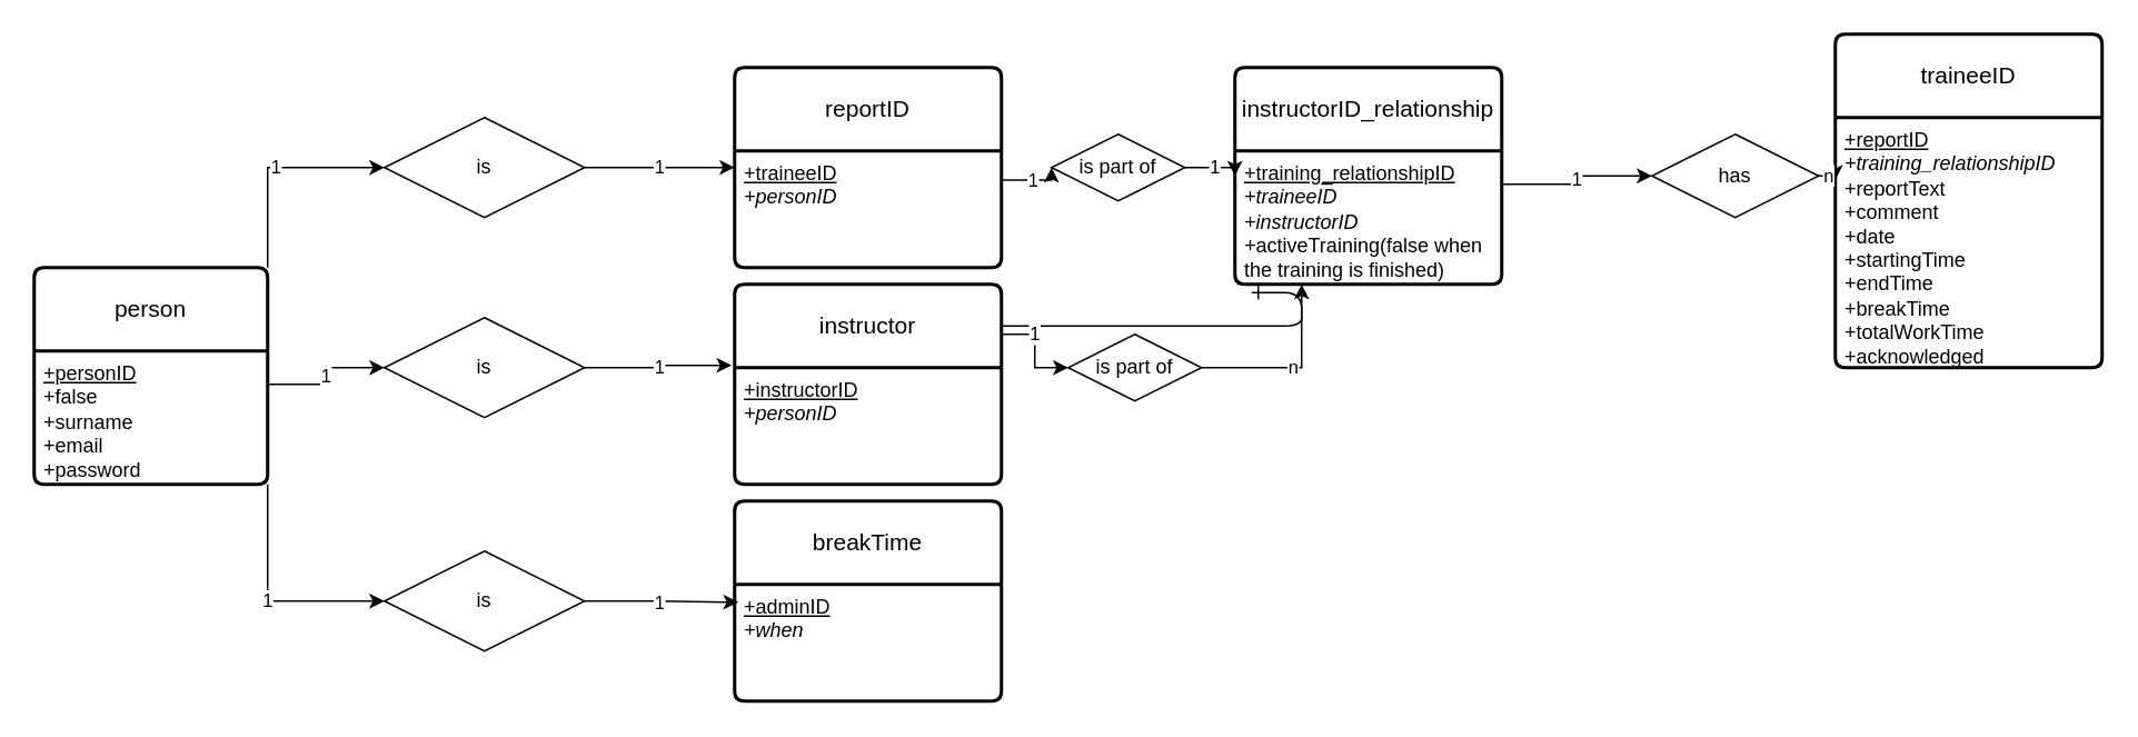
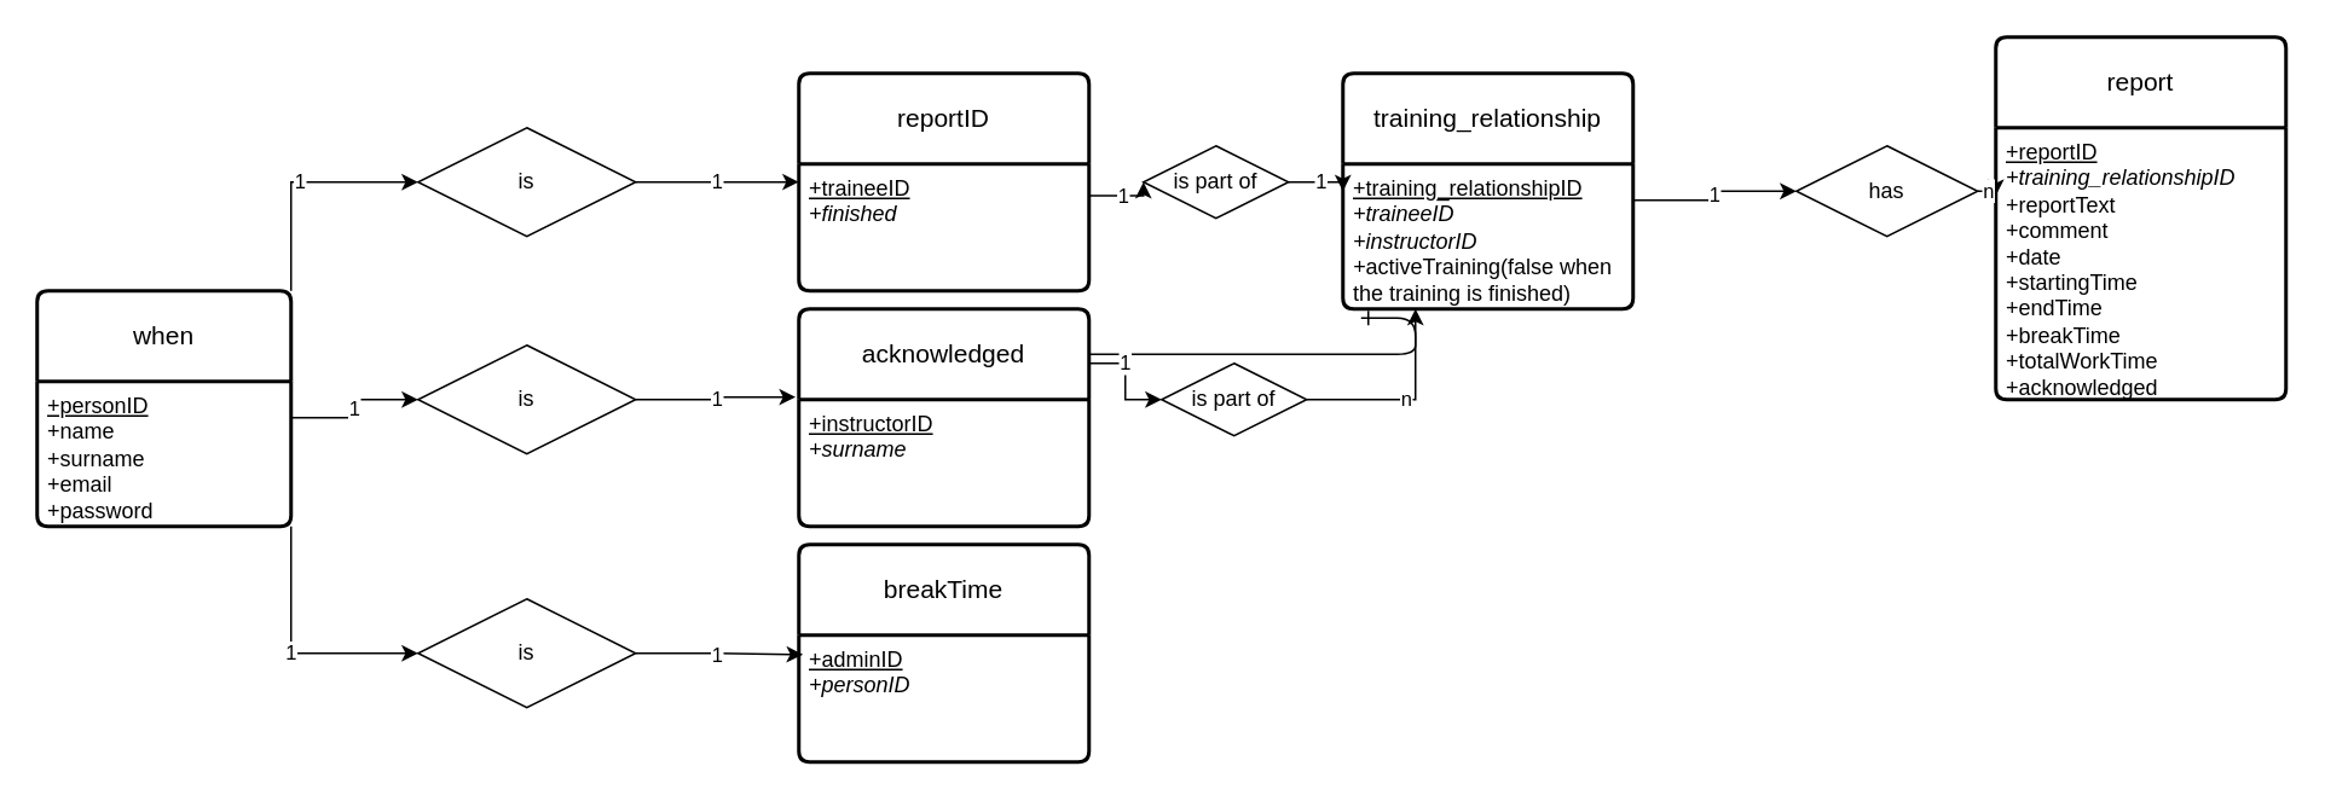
  <mxCell id="0" />
  <mxCell id="1" parent="0" />
  <mxCell id="2" value="" style="edgeStyle=entityRelationEdgeStyle;endArrow=ERzeroToMany;startArrow=ERone;endFill=1;startFill=0;" parent="1" edge="1"><mxGeometry width="100" height="100" relative="1" as="geometry"><mxPoint x="750" y="175" as="sourcePoint" /><mxPoint x="510" y="215" as="targetPoint" /></mxGeometry></mxCell>
  <mxCell id="3" value="1" style="edgeStyle=orthogonalEdgeStyle;rounded=0;orthogonalLoop=1;jettySize=auto;html=1;exitX=1;exitY=0;exitDx=0;exitDy=0;entryX=0;entryY=0.5;entryDx=0;entryDy=0;" edge="1" parent="1" source="4" target="13"><mxGeometry relative="1" as="geometry" /></mxCell>
- <mxCell id="4" value="person" style="swimlane;childLayout=stackLayout;horizontal=1;startSize=50;horizontalStack=0;rounded=1;fontSize=14;fontStyle=0;strokeWidth=2;resizeParent=0;resizeLast=1;shadow=0;dashed=0;align=center;arcSize=4;whiteSpace=wrap;html=1;" vertex="1" parent="1"><mxGeometry x="20" y="160" width="140" height="130" as="geometry" /></mxCell>
- <mxCell id="5" value="&lt;u&gt;+personID&lt;/u&gt;&lt;br&gt;+false&lt;br&gt;+surname&lt;div&gt;+email&lt;/div&gt;&lt;div&gt;+password&lt;/div&gt;" style="align=left;strokeColor=none;fillColor=none;spacingLeft=4;fontSize=12;verticalAlign=top;resizable=0;rotatable=0;part=1;html=1;" vertex="1" parent="4"><mxGeometry y="50" width="140" height="80" as="geometry" /></mxCell>
+ <mxCell id="4" value="when" style="swimlane;childLayout=stackLayout;horizontal=1;startSize=50;horizontalStack=0;rounded=1;fontSize=14;fontStyle=0;strokeWidth=2;resizeParent=0;resizeLast=1;shadow=0;dashed=0;align=center;arcSize=4;whiteSpace=wrap;html=1;" vertex="1" parent="1"><mxGeometry x="20" y="160" width="140" height="130" as="geometry" /></mxCell>
+ <mxCell id="5" value="&lt;u&gt;+personID&lt;/u&gt;&lt;br&gt;+name&lt;br&gt;+surname&lt;div&gt;+email&lt;/div&gt;&lt;div&gt;+password&lt;/div&gt;" style="align=left;strokeColor=none;fillColor=none;spacingLeft=4;fontSize=12;verticalAlign=top;resizable=0;rotatable=0;part=1;html=1;" vertex="1" parent="4"><mxGeometry y="50" width="140" height="80" as="geometry" /></mxCell>
  <mxCell id="6" value="reportID" style="swimlane;childLayout=stackLayout;horizontal=1;startSize=50;horizontalStack=0;rounded=1;fontSize=14;fontStyle=0;strokeWidth=2;resizeParent=0;resizeLast=1;shadow=0;dashed=0;align=center;arcSize=4;whiteSpace=wrap;html=1;" vertex="1" parent="1"><mxGeometry x="440" y="40" width="160" height="120" as="geometry" /></mxCell>
- <mxCell id="7" value="&lt;u&gt;+traineeID&lt;/u&gt;&lt;div&gt;&lt;i&gt;+personID&lt;/i&gt;&lt;/div&gt;" style="align=left;strokeColor=none;fillColor=none;spacingLeft=4;fontSize=12;verticalAlign=top;resizable=0;rotatable=0;part=1;html=1;" vertex="1" parent="6"><mxGeometry y="50" width="160" height="70" as="geometry" /></mxCell>
+ <mxCell id="7" value="&lt;u&gt;+traineeID&lt;/u&gt;&lt;div&gt;&lt;i&gt;+finished&lt;/i&gt;&lt;/div&gt;" style="align=left;strokeColor=none;fillColor=none;spacingLeft=4;fontSize=12;verticalAlign=top;resizable=0;rotatable=0;part=1;html=1;" vertex="1" parent="6"><mxGeometry y="50" width="160" height="70" as="geometry" /></mxCell>
  <mxCell id="8" style="edgeStyle=orthogonalEdgeStyle;rounded=0;orthogonalLoop=1;jettySize=auto;html=1;exitX=0.5;exitY=1;exitDx=0;exitDy=0;" edge="1" parent="6" source="7" target="7"><mxGeometry relative="1" as="geometry" /></mxCell>
- <mxCell id="9" value="instructor" style="swimlane;childLayout=stackLayout;horizontal=1;startSize=50;horizontalStack=0;rounded=1;fontSize=14;fontStyle=0;strokeWidth=2;resizeParent=0;resizeLast=1;shadow=0;dashed=0;align=center;arcSize=4;whiteSpace=wrap;html=1;" vertex="1" parent="1"><mxGeometry x="440" y="170" width="160" height="120" as="geometry" /></mxCell>
- <mxCell id="10" value="&lt;u&gt;+instructorID&lt;/u&gt;&lt;div&gt;&lt;i&gt;+personID&lt;/i&gt;&lt;/div&gt;" style="align=left;strokeColor=none;fillColor=none;spacingLeft=4;fontSize=12;verticalAlign=top;resizable=0;rotatable=0;part=1;html=1;" vertex="1" parent="9"><mxGeometry y="50" width="160" height="70" as="geometry" /></mxCell>
+ <mxCell id="9" value="acknowledged" style="swimlane;childLayout=stackLayout;horizontal=1;startSize=50;horizontalStack=0;rounded=1;fontSize=14;fontStyle=0;strokeWidth=2;resizeParent=0;resizeLast=1;shadow=0;dashed=0;align=center;arcSize=4;whiteSpace=wrap;html=1;" vertex="1" parent="1"><mxGeometry x="440" y="170" width="160" height="120" as="geometry" /></mxCell>
+ <mxCell id="10" value="&lt;u&gt;+instructorID&lt;/u&gt;&lt;div&gt;&lt;i&gt;+surname&lt;/i&gt;&lt;/div&gt;" style="align=left;strokeColor=none;fillColor=none;spacingLeft=4;fontSize=12;verticalAlign=top;resizable=0;rotatable=0;part=1;html=1;" vertex="1" parent="9"><mxGeometry y="50" width="160" height="70" as="geometry" /></mxCell>
  <mxCell id="11" value="breakTime" style="swimlane;childLayout=stackLayout;horizontal=1;startSize=50;horizontalStack=0;rounded=1;fontSize=14;fontStyle=0;strokeWidth=2;resizeParent=0;resizeLast=1;shadow=0;dashed=0;align=center;arcSize=4;whiteSpace=wrap;html=1;" vertex="1" parent="1"><mxGeometry x="440" y="300" width="160" height="120" as="geometry" /></mxCell>
- <mxCell id="12" value="&lt;u&gt;+adminID&lt;/u&gt;&lt;div&gt;&lt;i&gt;+when&lt;/i&gt;&lt;/div&gt;" style="align=left;strokeColor=none;fillColor=none;spacingLeft=4;fontSize=12;verticalAlign=top;resizable=0;rotatable=0;part=1;html=1;" vertex="1" parent="11"><mxGeometry y="50" width="160" height="70" as="geometry" /></mxCell>
+ <mxCell id="12" value="&lt;u&gt;+adminID&lt;/u&gt;&lt;div&gt;&lt;i&gt;+personID&lt;/i&gt;&lt;/div&gt;" style="align=left;strokeColor=none;fillColor=none;spacingLeft=4;fontSize=12;verticalAlign=top;resizable=0;rotatable=0;part=1;html=1;" vertex="1" parent="11"><mxGeometry y="50" width="160" height="70" as="geometry" /></mxCell>
  <mxCell id="13" value="is" style="shape=rhombus;perimeter=rhombusPerimeter;whiteSpace=wrap;html=1;align=center;" vertex="1" parent="1"><mxGeometry x="230" y="70" width="120" height="60" as="geometry" /></mxCell>
  <mxCell id="14" value="is" style="shape=rhombus;perimeter=rhombusPerimeter;whiteSpace=wrap;html=1;align=center;" vertex="1" parent="1"><mxGeometry x="230" y="190" width="120" height="60" as="geometry" /></mxCell>
  <mxCell id="15" value="is" style="shape=rhombus;perimeter=rhombusPerimeter;whiteSpace=wrap;html=1;align=center;" vertex="1" parent="1"><mxGeometry x="230" y="330" width="120" height="60" as="geometry" /></mxCell>
  <mxCell id="16" value="1" style="edgeStyle=orthogonalEdgeStyle;rounded=0;orthogonalLoop=1;jettySize=auto;html=1;exitX=1;exitY=0.5;exitDx=0;exitDy=0;entryX=0;entryY=0.142;entryDx=0;entryDy=0;entryPerimeter=0;" edge="1" parent="1" source="13" target="7"><mxGeometry relative="1" as="geometry" /></mxCell>
  <mxCell id="17" value="1" style="edgeStyle=orthogonalEdgeStyle;rounded=0;orthogonalLoop=1;jettySize=auto;html=1;exitX=1;exitY=0.25;exitDx=0;exitDy=0;entryX=0;entryY=0.5;entryDx=0;entryDy=0;" edge="1" parent="1" source="5" target="14"><mxGeometry relative="1" as="geometry" /></mxCell>
  <mxCell id="18" value="1" style="edgeStyle=orthogonalEdgeStyle;rounded=0;orthogonalLoop=1;jettySize=auto;html=1;exitX=1;exitY=0.5;exitDx=0;exitDy=0;entryX=-0.011;entryY=0.405;entryDx=0;entryDy=0;entryPerimeter=0;" edge="1" parent="1" source="14" target="9"><mxGeometry relative="1" as="geometry" /></mxCell>
  <mxCell id="19" value="1" style="edgeStyle=orthogonalEdgeStyle;rounded=0;orthogonalLoop=1;jettySize=auto;html=1;exitX=1;exitY=1;exitDx=0;exitDy=0;entryX=0;entryY=0.5;entryDx=0;entryDy=0;" edge="1" parent="1" source="5" target="15"><mxGeometry relative="1" as="geometry" /></mxCell>
  <mxCell id="20" value="1" style="edgeStyle=orthogonalEdgeStyle;rounded=0;orthogonalLoop=1;jettySize=auto;html=1;exitX=1;exitY=0.5;exitDx=0;exitDy=0;entryX=0.014;entryY=0.153;entryDx=0;entryDy=0;entryPerimeter=0;" edge="1" parent="1" source="15" target="12"><mxGeometry relative="1" as="geometry" /></mxCell>
- <mxCell id="21" value="instructorID_relationship" style="swimlane;childLayout=stackLayout;horizontal=1;startSize=50;horizontalStack=0;rounded=1;fontSize=14;fontStyle=0;strokeWidth=2;resizeParent=0;resizeLast=1;shadow=0;dashed=0;align=center;arcSize=4;whiteSpace=wrap;html=1;" vertex="1" parent="1"><mxGeometry x="740" y="40" width="160" height="130" as="geometry" /></mxCell>
+ <mxCell id="21" value="training_relationship" style="swimlane;childLayout=stackLayout;horizontal=1;startSize=50;horizontalStack=0;rounded=1;fontSize=14;fontStyle=0;strokeWidth=2;resizeParent=0;resizeLast=1;shadow=0;dashed=0;align=center;arcSize=4;whiteSpace=wrap;html=1;" vertex="1" parent="1"><mxGeometry x="740" y="40" width="160" height="130" as="geometry" /></mxCell>
  <mxCell id="22" value="&lt;u&gt;+training_relationshipID&lt;/u&gt;&lt;div&gt;&lt;i&gt;+traineeID&lt;/i&gt;&lt;/div&gt;&lt;div&gt;&lt;i&gt;+instructorID&lt;/i&gt;&lt;/div&gt;&lt;div&gt;&lt;i&gt;+&lt;/i&gt;activeTraining(false when&lt;/div&gt;&lt;div&gt;the training is finished)&lt;/div&gt;" style="align=left;strokeColor=none;fillColor=none;spacingLeft=4;fontSize=12;verticalAlign=top;resizable=0;rotatable=0;part=1;html=1;" vertex="1" parent="21"><mxGeometry y="50" width="160" height="80" as="geometry" /></mxCell>
  <mxCell id="23" value="1" style="edgeStyle=orthogonalEdgeStyle;rounded=0;orthogonalLoop=1;jettySize=auto;html=1;exitX=1;exitY=0.5;exitDx=0;exitDy=0;entryX=0;entryY=0.5;entryDx=0;entryDy=0;" edge="1" parent="1" source="24" target="21"><mxGeometry relative="1" as="geometry" /></mxCell>
  <mxCell id="24" value="is part of&lt;span style=&quot;color: rgba(0, 0, 0, 0); font-family: monospace; font-size: 0px; text-align: start; text-wrap: nowrap;&quot;&gt;%3CmxGraphModel%3E%3Croot%3E%3CmxCell%20id%3D%220%22%2F%3E%3CmxCell%20id%3D%221%22%20parent%3D%220%22%2F%3E%3CmxCell%20id%3D%222%22%20value%3D%22ist%22%20style%3D%22shape%3Drhombus%3Bperimeter%3DrhombusPerimeter%3BwhiteSpace%3Dwrap%3Bhtml%3D1%3Balign%3Dcenter%3B%22%20vertex%3D%221%22%20parent%3D%221%22%3E%3CmxGeometry%20x%3D%22180%22%20y%3D%2260%22%20width%3D%22120%22%20height%3D%2260%22%20as%3D%22geometry%22%2F%3E%3C%2FmxCell%3E%3C%2Froot%3E%3C%2FmxGraphModel%3E&lt;/span&gt;" style="shape=rhombus;perimeter=rhombusPerimeter;whiteSpace=wrap;html=1;align=center;" vertex="1" parent="1"><mxGeometry x="630" y="80" width="80" height="40" as="geometry" /></mxCell>
  <mxCell id="25" value="n" style="edgeStyle=orthogonalEdgeStyle;rounded=0;orthogonalLoop=1;jettySize=auto;html=1;exitX=1;exitY=0.5;exitDx=0;exitDy=0;entryX=0.25;entryY=1;entryDx=0;entryDy=0;" edge="1" parent="1" source="26" target="22"><mxGeometry relative="1" as="geometry" /></mxCell>
  <mxCell id="26" value="is part of&lt;span style=&quot;color: rgba(0, 0, 0, 0); font-family: monospace; font-size: 0px; text-align: start; text-wrap: nowrap;&quot;&gt;%3CmxGraphModel%3E%3Croot%3E%3CmxCell%20id%3D%220%22%2F%3E%3CmxCell%20id%3D%221%22%20parent%3D%220%22%2F%3E%3CmxCell%20id%3D%222%22%20value%3D%22ist%22%20style%3D%22shape%3Drhombus%3Bperimeter%3DrhombusPerimeter%3BwhiteSpace%3Dwrap%3Bhtml%3D1%3Balign%3Dcenter%3B%22%20vertex%3D%221%22%20parent%3D%221%22%3E%3CmxGeometry%20x%3D%22180%22%20y%3D%2260%22%20width%3D%22120%22%20height%3D%2260%22%20as%3D%22geometry%22%2F%3E%3C%2FmxCell%3E%3C%2Froot%3E%3C%2FmxGraphModel%3E&lt;/span&gt;" style="shape=rhombus;perimeter=rhombusPerimeter;whiteSpace=wrap;html=1;align=center;" vertex="1" parent="1"><mxGeometry x="640" y="200" width="80" height="40" as="geometry" /></mxCell>
  <mxCell id="27" value="1" style="edgeStyle=orthogonalEdgeStyle;rounded=0;orthogonalLoop=1;jettySize=auto;html=1;exitX=1;exitY=0;exitDx=0;exitDy=0;entryX=0;entryY=0.5;entryDx=0;entryDy=0;" edge="1" parent="1" source="10" target="26"><mxGeometry relative="1" as="geometry" /></mxCell>
  <mxCell id="28" value="1" style="edgeStyle=orthogonalEdgeStyle;rounded=0;orthogonalLoop=1;jettySize=auto;html=1;exitX=1;exitY=0.25;exitDx=0;exitDy=0;entryX=0;entryY=0.5;entryDx=0;entryDy=0;" edge="1" parent="1" source="7" target="24"><mxGeometry relative="1" as="geometry" /></mxCell>
- <mxCell id="29" value="traineeID" style="swimlane;childLayout=stackLayout;horizontal=1;startSize=50;horizontalStack=0;rounded=1;fontSize=14;fontStyle=0;strokeWidth=2;resizeParent=0;resizeLast=1;shadow=0;dashed=0;align=center;arcSize=4;whiteSpace=wrap;html=1;" vertex="1" parent="1"><mxGeometry x="1100" y="20" width="160" height="200" as="geometry" /></mxCell>
+ <mxCell id="29" value="report" style="swimlane;childLayout=stackLayout;horizontal=1;startSize=50;horizontalStack=0;rounded=1;fontSize=14;fontStyle=0;strokeWidth=2;resizeParent=0;resizeLast=1;shadow=0;dashed=0;align=center;arcSize=4;whiteSpace=wrap;html=1;" vertex="1" parent="1"><mxGeometry x="1100" y="20" width="160" height="200" as="geometry" /></mxCell>
  <mxCell id="30" value="&lt;u&gt;+reportID&lt;/u&gt;&lt;div&gt;&lt;i&gt;+training_relationshipID&lt;/i&gt;&lt;/div&gt;&lt;div&gt;+reportText&lt;/div&gt;&lt;div&gt;+comment&lt;/div&gt;&lt;div&gt;+date&lt;/div&gt;&lt;div&gt;+startingTime&lt;/div&gt;&lt;div&gt;+endTime&lt;/div&gt;&lt;div&gt;+breakTime&lt;/div&gt;&lt;div&gt;+totalWorkTime&lt;/div&gt;&lt;div&gt;+acknowledged&lt;/div&gt;" style="align=left;strokeColor=none;fillColor=none;spacingLeft=4;fontSize=12;verticalAlign=top;resizable=0;rotatable=0;part=1;html=1;" vertex="1" parent="29"><mxGeometry y="50" width="160" height="150" as="geometry" /></mxCell>
  <mxCell id="31" value="n" style="edgeStyle=orthogonalEdgeStyle;rounded=0;orthogonalLoop=1;jettySize=auto;html=1;exitX=1;exitY=0.5;exitDx=0;exitDy=0;entryX=0;entryY=0.25;entryDx=0;entryDy=0;" edge="1" parent="1" source="32" target="30"><mxGeometry relative="1" as="geometry" /></mxCell>
  <mxCell id="32" value="has" style="shape=rhombus;perimeter=rhombusPerimeter;whiteSpace=wrap;html=1;align=center;" vertex="1" parent="1"><mxGeometry x="990" y="80" width="100" height="50" as="geometry" /></mxCell>
  <mxCell id="33" value="1" style="edgeStyle=orthogonalEdgeStyle;rounded=0;orthogonalLoop=1;jettySize=auto;html=1;exitX=1;exitY=0.25;exitDx=0;exitDy=0;entryX=0;entryY=0.5;entryDx=0;entryDy=0;" edge="1" parent="1" source="22" target="32"><mxGeometry relative="1" as="geometry" /></mxCell>
